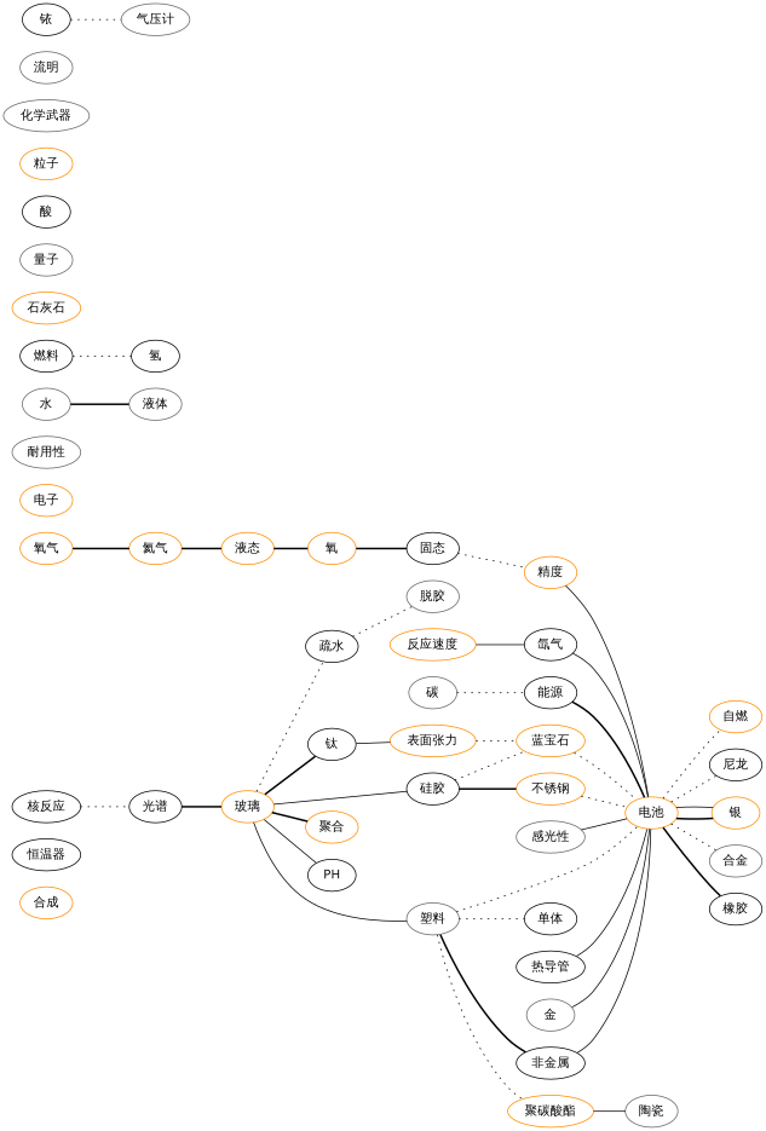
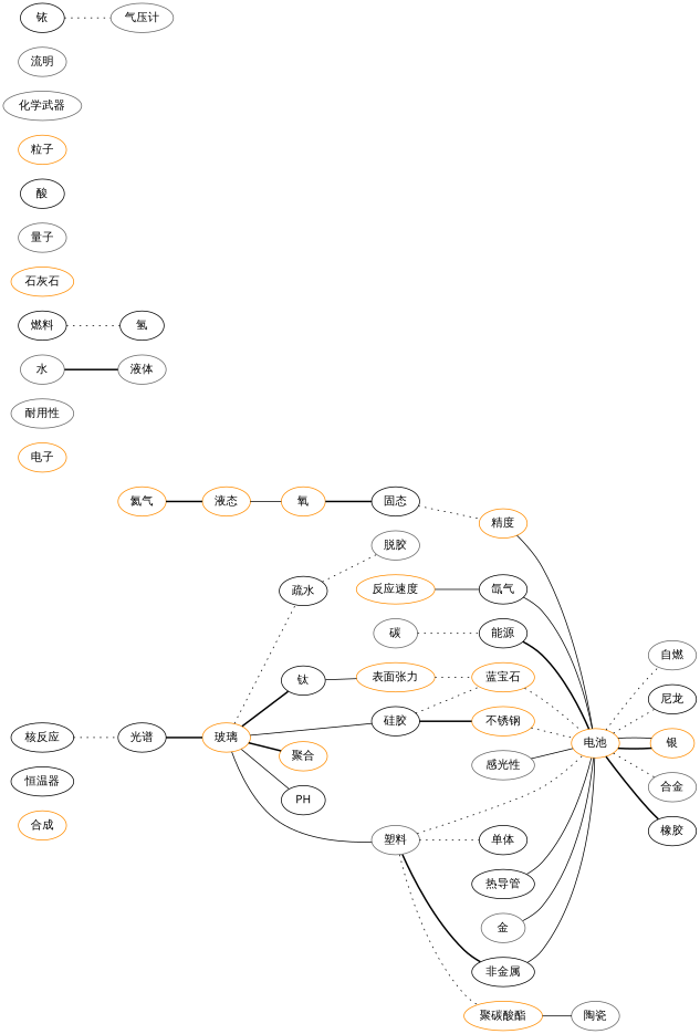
  graph {
    fontname="Noto Sans"
    rankdir=LR
    node [color=darkorange fontname="Noto Sans"]
    edge [fontname="Noto Sans" style=dotted]
    "合成"
    "恒温器" [color=black]
    "塑料" [color=gray40]
    "电池"
    "聚碳酸酯"
    "单体" [color=black]
    "非金属" [color=black]
-   "自燃"
+   "自燃" [color=gray40]
    "尼龙" [color=black]
    "银"
    "合金" [color=gray40]
    "橡胶" [color=black]
    "陶瓷" [color=gray40]
    "电子"
    "耐用性" [color=gray40]
    "水" [color=gray40]
    "液体" [color=gray40]
    "感光性" [color=gray40]
    "氙气" [color=black]
    "反应速度"
    "燃料" [color=black]
    "氢" [color=black]
    "碳" [color=gray40]
    "能源" [color=black]
    "玻璃"
    "聚合"
    "硅胶" [color=black]
    "钛" [color=black]
    PH [color=black]
    "疏水" [color=black]
    "不锈钢"
    "蓝宝石"
    "表面张力"
    "脱胶" [color=gray40]
    "石灰石"
    "核反应" [color=black]
    "光谱" [color=black]
    "量子" [color=gray40]
    "酸" [color=black]
    "粒子"
    "热导管" [color=black]
    "化学武器" [color=gray40]
    "金" [color=gray40]
    "流明" [color=gray40]
    "铱" [color=black]
    "气压计" [color=gray40]
-   "氧气"
    "氦气"
    "液态"
    "氧"
    "固态" [color=black]
    "精度"
    "塑料" -- "电池"
    "塑料" -- "聚碳酸酯"
    "塑料" -- "单体"
    "塑料" -- "非金属" [style=bold]
    "电池" -- "自燃"
    "电池" -- "尼龙"
    "电池" -- "银" [style=bold]
    "电池" -- "银" [style=solid]
    "电池" -- "合金"
    "电池" -- "橡胶" [style=bold]
    "聚碳酸酯" -- "陶瓷" [style=solid]
    "非金属" -- "电池" [style=solid]
    "水" -- "液体" [style=bold]
    "感光性" -- "电池" [style=solid]
    "氙气" -- "电池" [style=solid]
    "反应速度" -- "氙气" [style=solid]
    "燃料" -- "氢"
    "碳" -- "能源"
    "能源" -- "电池" [style=bold]
    "玻璃" -- "塑料" [style=solid]
    "玻璃" -- "聚合" [style=bold]
    "玻璃" -- "硅胶" [style=solid]
    "玻璃" -- "钛" [style=bold]
    "玻璃" -- PH [style=solid]
    "玻璃" -- "疏水"
    "硅胶" -- "不锈钢" [style=bold]
    "硅胶" -- "蓝宝石"
    "钛" -- "表面张力" [style=solid]
    "疏水" -- "脱胶"
    "不锈钢" -- "电池"
    "蓝宝石" -- "电池"
    "表面张力" -- "蓝宝石"
    "核反应" -- "光谱"
    "光谱" -- "玻璃" [style=bold]
    "热导管" -- "电池" [style=solid]
    "金" -- "电池" [style=solid]
    "铱" -- "气压计"
-   "氧气" -- "氦气" [style=bold]
    "氦气" -- "液态" [style=bold]
-   "液态" -- "氧" [style=bold]
+   "液态" -- "氧" [style=solid]
    "氧" -- "固态" [style=bold]
    "固态" -- "精度"
    "精度" -- "电池" [style=solid]
  }
